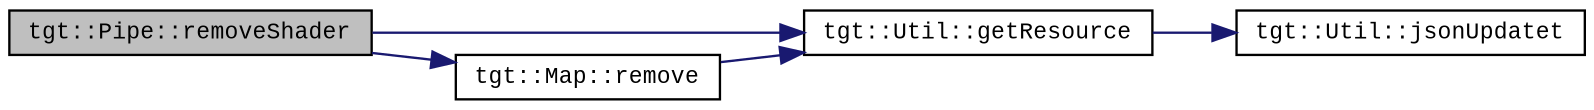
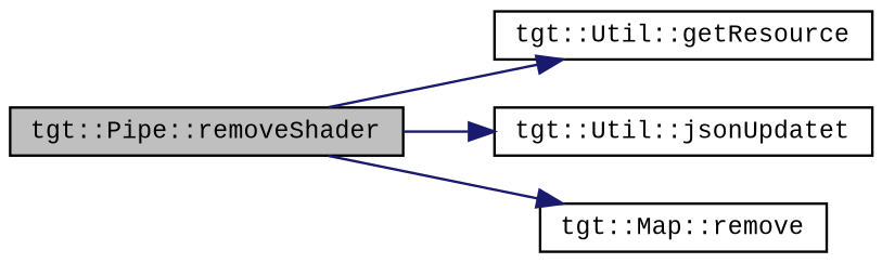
  digraph {
    rankdir=LR
    fontname="Liberation Mono"
    node [color=black fillcolor=white fontname="Liberation Mono" fontsize=10 shape=record style=filled]
    edge [color=midnightblue fontname="Liberation Mono" fontsize=10 labelfontname=Helvetica labelfontsize=10 style=solid]
    n1 [fillcolor=grey75 fontcolor=black height=0.2 label="tgt::Pipe::removeShader" width=0.4]
    n2 [height=0.2 label="tgt::Util::getResource" width=0.4]
    n3 [height=0.2 label="tgt::Util::jsonUpdatet" width=0.4]
    n4 [height=0.2 label="tgt::Map::remove" width=0.4]
    n1 -> n2
-   n2 -> n3
+   n1 -> n3
    n1 -> n4
-   n4 -> n2
  }
